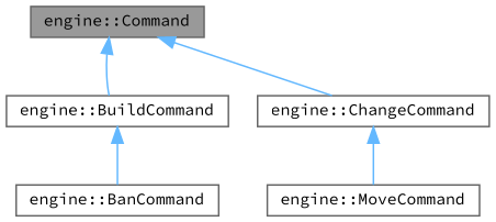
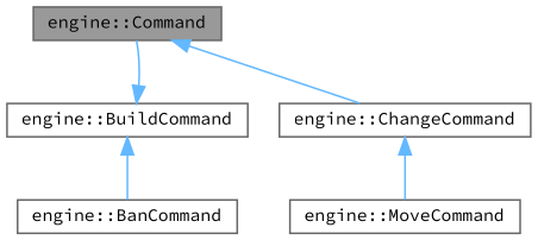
  digraph {
    fontname="Source Code Pro"
    node [color=gray40 fillcolor=white fontname="Source Code Pro" fontsize=10 shape=box style=filled]
    edge [color=steelblue1 dir=back fontname="Source Code Pro" fontsize=10 labelfontname=Helvetica labelfontsize=10 style=solid]
    n1 [fillcolor=grey60 fontcolor=black height=0.2 label="engine::Command" width=0.4]
    n2 [height=0.2 label="engine::BuildCommand" width=0.4]
    n3 [height=0.2 label="engine::ChangeCommand" width=0.4]
    n4 [height=0.2 label="engine::BanCommand" width=0.4]
    n5 [height=0.2 label="engine::MoveCommand" width=0.4]
-   n1 -> n2
+   n2 -> n1
    n1 -> n3
    n2 -> n4
    n3 -> n5
  }
